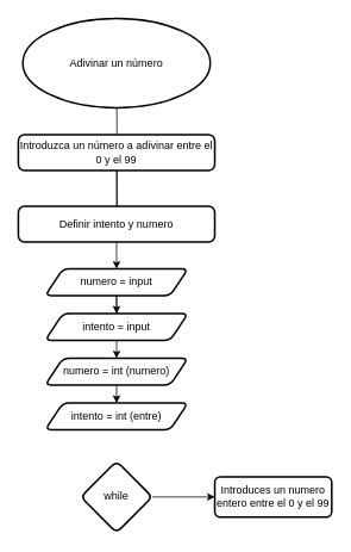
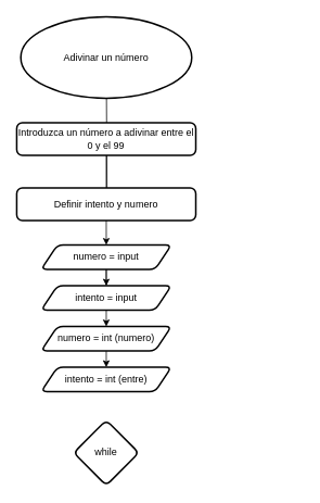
  <mxCell id="0" />
  <mxCell id="1" parent="0" />
  <mxCell id="2" value="" style="edgeStyle=none;html=1;" parent="1" source="3" edge="1"><mxGeometry relative="1" as="geometry"><mxPoint x="131" y="260" as="targetPoint" /></mxGeometry></mxCell>
  <mxCell id="3" value="Adivinar un número" style="strokeWidth=2;html=1;shape=mxgraph.flowchart.start_1;whiteSpace=wrap;" parent="1" vertex="1"><mxGeometry x="25" y="20" width="210" height="100" as="geometry" /></mxCell>
  <mxCell id="4" value="" style="edgeStyle=none;html=1;" parent="1" source="5" target="8" edge="1"><mxGeometry relative="1" as="geometry" /></mxCell>
  <mxCell id="5" value="Introduzca un número a adivinar entre el 0 y el 99" style="rounded=1;whiteSpace=wrap;html=1;absoluteArcSize=1;arcSize=14;strokeWidth=2;" parent="1" vertex="1"><mxGeometry x="20" y="150" width="220" height="40" as="geometry" /></mxCell>
  <mxCell id="6" value="" style="edgeStyle=none;html=1;" parent="1" source="8" target="10" edge="1"><mxGeometry relative="1" as="geometry" /></mxCell>
  <mxCell id="7" value="" style="edgeStyle=none;html=1;" edge="1" parent="1" source="8" target="15"><mxGeometry relative="1" as="geometry" /></mxCell>
  <mxCell id="8" value="numero = input" style="shape=parallelogram;perimeter=parallelogramPerimeter;whiteSpace=wrap;html=1;fixedSize=1;rounded=1;arcSize=14;strokeWidth=2;" parent="1" vertex="1"><mxGeometry x="50" y="300" width="160" height="30" as="geometry" /></mxCell>
  <mxCell id="9" value="" style="edgeStyle=none;html=1;" edge="1" parent="1" source="10" target="14"><mxGeometry relative="1" as="geometry" /></mxCell>
  <mxCell id="10" value="numero = int (numero)" style="shape=parallelogram;perimeter=parallelogramPerimeter;whiteSpace=wrap;html=1;fixedSize=1;rounded=1;arcSize=14;strokeWidth=2;" parent="1" vertex="1"><mxGeometry x="50" y="400" width="160" height="30" as="geometry" /></mxCell>
- <mxCell id="11" value="" style="edgeStyle=none;html=1;" parent="1" source="12" target="13" edge="1"><mxGeometry relative="1" as="geometry" /></mxCell>
  <mxCell id="12" value="while" style="rhombus;whiteSpace=wrap;html=1;rounded=1;arcSize=14;strokeWidth=2;perimeterSpacing=0;" parent="1" vertex="1"><mxGeometry x="90" y="515" width="80" height="80" as="geometry" /></mxCell>
- <mxCell id="13" value="Introduces un numero entero entre el 0 y el 99" style="whiteSpace=wrap;html=1;rounded=1;arcSize=14;strokeWidth=2;" parent="1" vertex="1"><mxGeometry x="240" y="532.5" width="131" height="45" as="geometry" /></mxCell>
  <mxCell id="14" value="intento = int (entre)" style="shape=parallelogram;perimeter=parallelogramPerimeter;whiteSpace=wrap;html=1;fixedSize=1;rounded=1;arcSize=14;strokeWidth=2;" vertex="1" parent="1"><mxGeometry x="50" y="450" width="160" height="30" as="geometry" /></mxCell>
  <mxCell id="15" value="intento = input" style="shape=parallelogram;perimeter=parallelogramPerimeter;whiteSpace=wrap;html=1;fixedSize=1;rounded=1;arcSize=14;strokeWidth=2;" vertex="1" parent="1"><mxGeometry x="50" y="350" width="160" height="30" as="geometry" /></mxCell>
  <mxCell id="16" value="Definir intento y numero" style="rounded=1;whiteSpace=wrap;html=1;absoluteArcSize=1;arcSize=14;strokeWidth=2;" vertex="1" parent="1"><mxGeometry x="20" y="230" width="220" height="40" as="geometry" /></mxCell>
